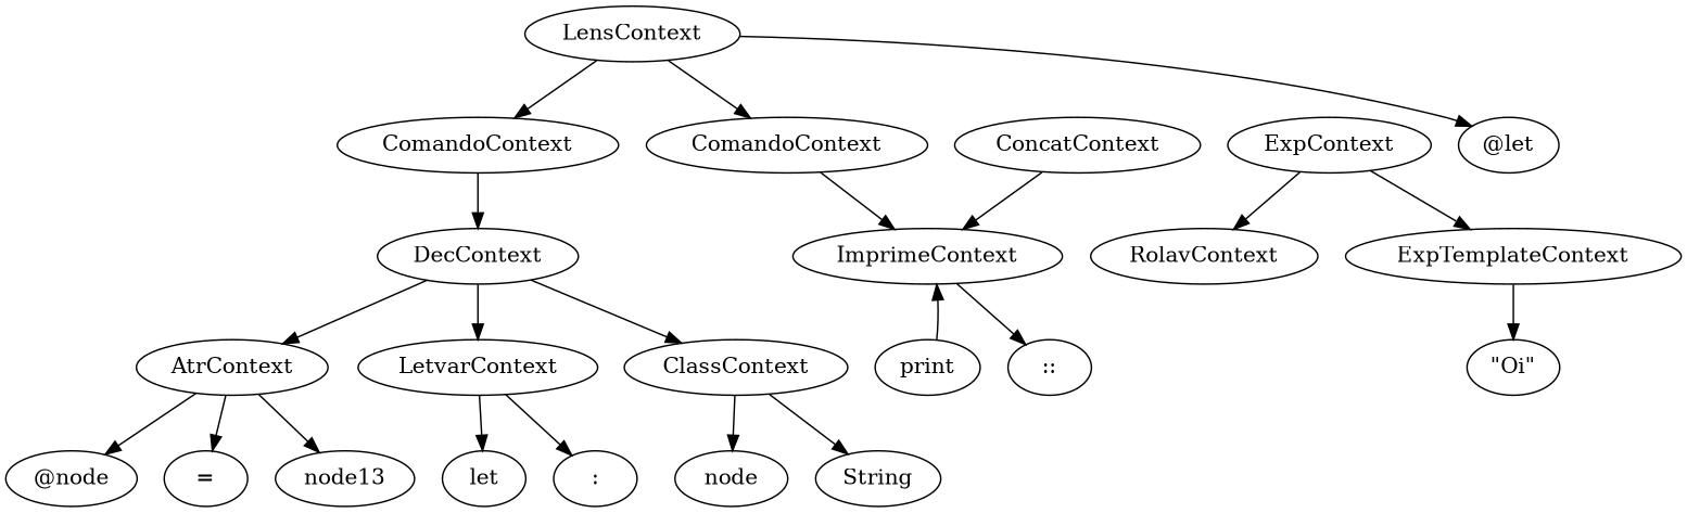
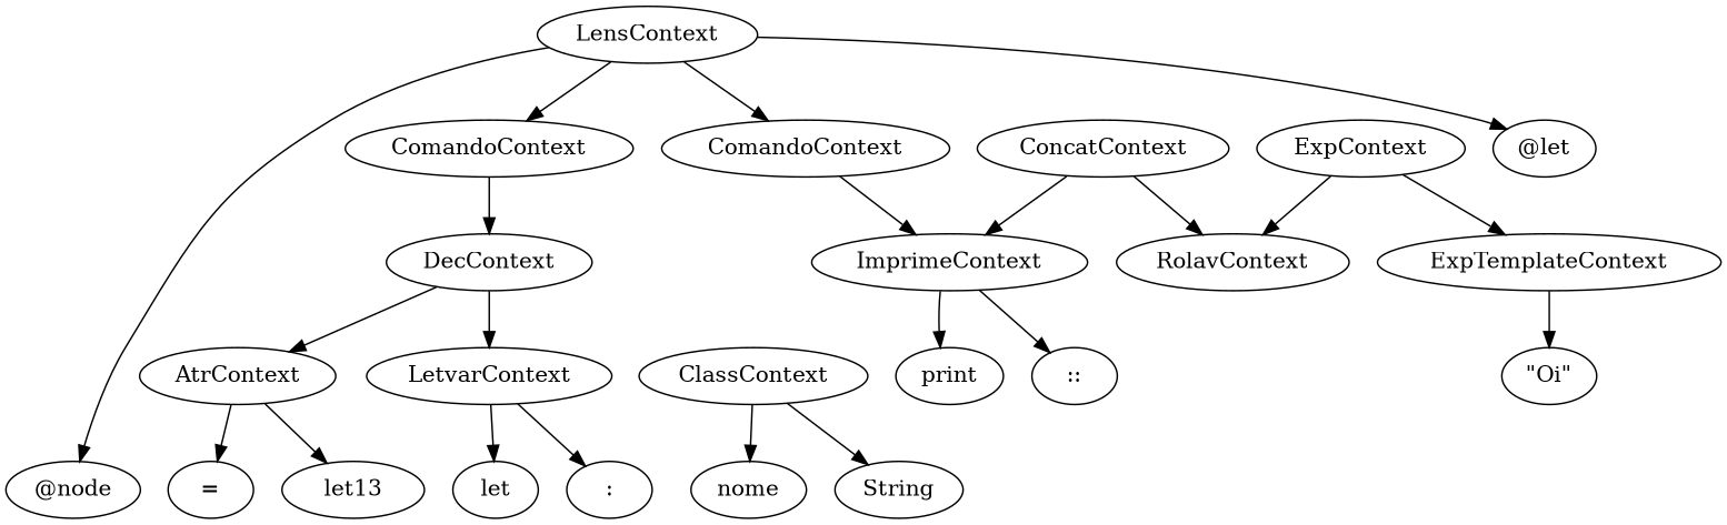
  digraph {
    n1 [label=LensContext]
    n2 [label="@node"]
    n3 [label=ComandoContext]
    n4 [label=ComandoContext]
    n5 [label="@let"]
    n6 [label=DecContext]
    n7 [label=ImprimeContext]
    n8 [label=LetvarContext]
    n9 [label=ClassContext]
    n10 [label=AtrContext]
    n11 [label=let]
    n12 [label=":"]
-   n13 [label="node"]
+   n13 [label=nome]
    n14 [label=String]
    n15 [label="="]
-   node13
+   node13 [label=let13]
    n17 [label=print]
    n18 [label="::"]
    n19 [label=ConcatContext]
    n20 [label=RolavContext]
    n21 [label=ExpContext]
    n22 [label=ExpTemplateContext]
    n23 [label="\"Oi\""]
-   n10 -> n2
+   n1 -> n2
    n1 -> n3
    n1 -> n4
    n1 -> n5
    n3 -> n6
    n4 -> n7
    n6 -> n8
-   n6 -> n9
    n6 -> n10
-   n17 -> n7
+   n7 -> n17
    n7 -> n18
    n8 -> n11
    n8 -> n12
    n9 -> n13
    n9 -> n14
    n10 -> n15
    n10 -> node13
    n19 -> n7
+   n19 -> n20
    n21 -> n20
    n21 -> n22
    n22 -> n23
  }
